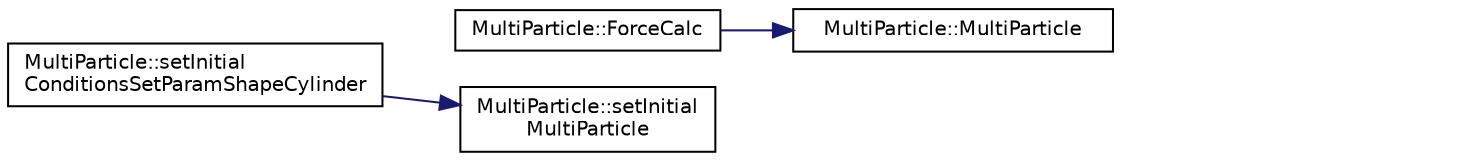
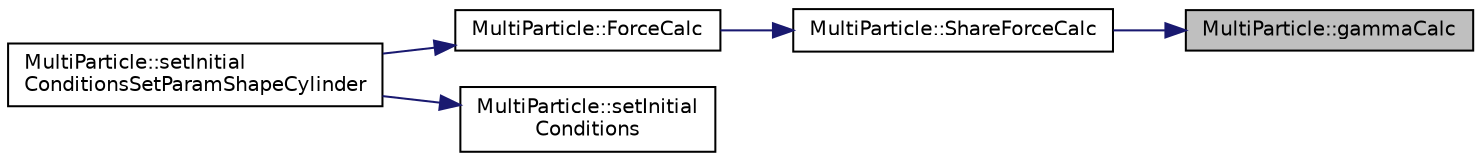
  digraph {
    rankdir=RL
    node [color=black fillcolor=white fontname=Helvetica fontsize=10 shape=record style=filled]
    edge [color=midnightblue dir=back fontname=Helvetica fontsize=10 labelfontname=Helvetica labelfontsize=10 style=solid]
-   n2 [height=0.2 label="MultiParticle::MultiParticle" width=0.4]
+   n1 [fillcolor=grey75 fontcolor=black height=0.2 label="MultiParticle::gammaCalc" width=0.4]
+   n2 [height=0.2 label="MultiParticle::ShareForceCalc" width=0.4]
    n3 [height=0.2 label="MultiParticle::ForceCalc" width=0.4]
    n4 [height=0.2 label="MultiParticle::setInitial\lConditionsSetParamShapeCylinder" width=0.4]
-   n5 [height=0.2 label="MultiParticle::setInitial\lMultiParticle" width=0.4]
+   n5 [height=0.2 label="MultiParticle::setInitial\lConditions" width=0.4]
+   n1 -> n2
    n2 -> n3
+   n3 -> n4
    n5 -> n4
  }
